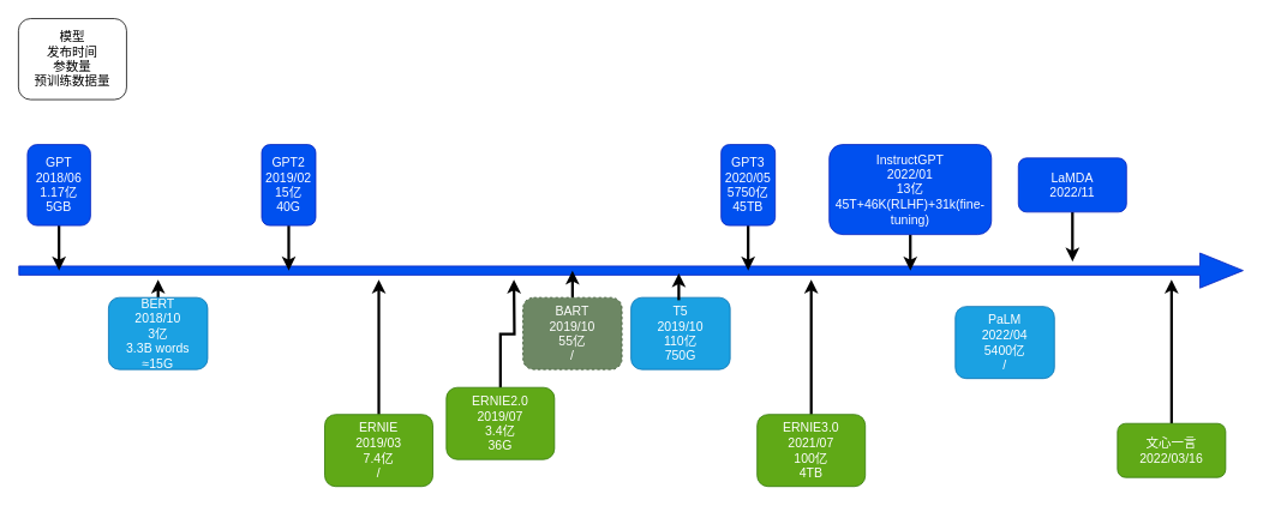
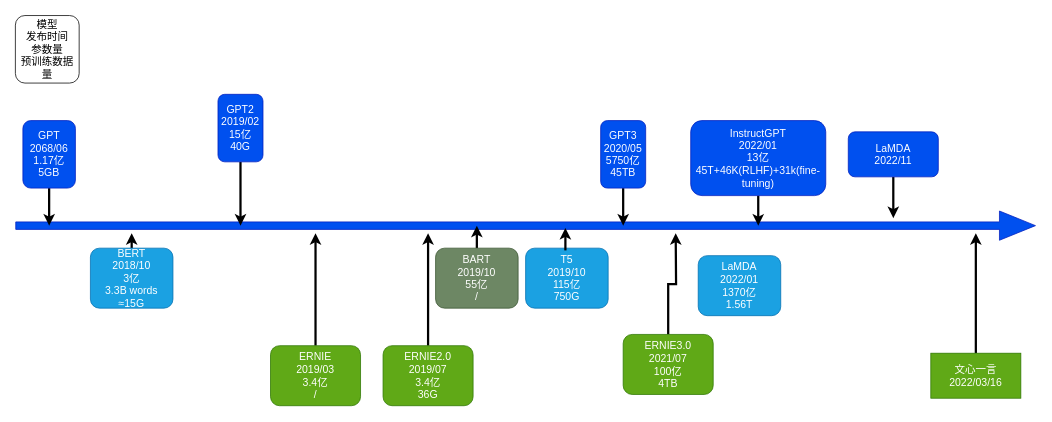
  <mxCell id="0" />
  <mxCell id="1" parent="0" />
  <mxCell id="2" value="" style="shape=flexArrow;endArrow=classic;html=1;rounded=0;fillColor=#0050ef;strokeColor=#001DBC;endWidth=28;endSize=15.67;movable=1;resizable=1;rotatable=1;deletable=1;editable=1;locked=0;connectable=1;fontSize=14;" edge="1" parent="1"><mxGeometry width="50" height="50" relative="1" as="geometry"><mxPoint x="20" y="300" as="sourcePoint" /><mxPoint x="1380" y="300" as="targetPoint" /></mxGeometry></mxCell>
  <mxCell id="3" style="edgeStyle=orthogonalEdgeStyle;rounded=0;orthogonalLoop=1;jettySize=auto;html=1;strokeWidth=3;fontSize=14;" edge="1" parent="1" source="4"><mxGeometry relative="1" as="geometry"><mxPoint x="65" y="300" as="targetPoint" /></mxGeometry></mxCell>
- <mxCell id="4" value="&lt;font style=&quot;font-size: 14px;&quot;&gt;GPT&lt;br style=&quot;font-size: 14px;&quot;&gt;2018/06&lt;br style=&quot;font-size: 14px;&quot;&gt;1.17亿&lt;br style=&quot;border-color: var(--border-color); font-size: 14px;&quot;&gt;5GB&lt;/font&gt;" style="rounded=1;whiteSpace=wrap;html=1;fontSize=14;fillColor=#0050ef;fontColor=#ffffff;strokeColor=#001DBC;" vertex="1" parent="1"><mxGeometry x="30" y="160" width="70" height="90" as="geometry" /></mxCell>
+ <mxCell id="4" value="&lt;font style=&quot;font-size: 14px;&quot;&gt;GPT&lt;br style=&quot;font-size: 14px;&quot;&gt;2068/06&lt;br style=&quot;font-size: 14px;&quot;&gt;1.17亿&lt;br style=&quot;border-color: var(--border-color); font-size: 14px;&quot;&gt;5GB&lt;/font&gt;" style="rounded=1;whiteSpace=wrap;html=1;fontSize=14;fillColor=#0050ef;fontColor=#ffffff;strokeColor=#001DBC;" vertex="1" parent="1"><mxGeometry x="30" y="160" width="70" height="90" as="geometry" /></mxCell>
  <mxCell id="5" style="edgeStyle=orthogonalEdgeStyle;rounded=0;orthogonalLoop=1;jettySize=auto;html=1;strokeWidth=3;fontSize=14;" edge="1" parent="1" source="6"><mxGeometry relative="1" as="geometry"><mxPoint x="320" y="300" as="targetPoint" /></mxGeometry></mxCell>
- <mxCell id="6" value="GPT2&lt;br style=&quot;font-size: 14px;&quot;&gt;2019/02&lt;br style=&quot;font-size: 14px;&quot;&gt;15亿&lt;br style=&quot;font-size: 14px;&quot;&gt;40G" style="rounded=1;whiteSpace=wrap;html=1;fontSize=14;fillColor=#0050ef;fontColor=#ffffff;strokeColor=#001DBC;" vertex="1" parent="1"><mxGeometry x="290" y="160" width="60" height="90" as="geometry" /></mxCell>
+ <mxCell id="6" value="GPT2&lt;br style=&quot;font-size: 14px;&quot;&gt;2019/02&lt;br style=&quot;font-size: 14px;&quot;&gt;15亿&lt;br style=&quot;font-size: 14px;&quot;&gt;40G" style="rounded=1;whiteSpace=wrap;html=1;fontSize=14;fillColor=#0050ef;fontColor=#ffffff;strokeColor=#001DBC;" vertex="1" parent="1"><mxGeometry x="290" y="125" width="60" height="90" as="geometry" /></mxCell>
  <mxCell id="7" style="edgeStyle=orthogonalEdgeStyle;rounded=0;orthogonalLoop=1;jettySize=auto;html=1;strokeWidth=3;fontSize=14;" edge="1" parent="1" source="8"><mxGeometry relative="1" as="geometry"><mxPoint x="635" y="300" as="targetPoint" /></mxGeometry></mxCell>
- <mxCell id="8" value="BART&lt;br style=&quot;font-size: 14px;&quot;&gt;2019/10&lt;br style=&quot;font-size: 14px;&quot;&gt;55亿&lt;br style=&quot;font-size: 14px;&quot;&gt;/" style="rounded=1;whiteSpace=wrap;html=1;fontSize=14;fillColor=#6d8764;fontColor=#ffffff;strokeColor=#3A5431;dashed=1;" vertex="1" parent="1"><mxGeometry x="580" y="330" width="110" height="80" as="geometry" /></mxCell>
+ <mxCell id="8" value="BART&lt;br style=&quot;font-size: 14px;&quot;&gt;2019/10&lt;br style=&quot;font-size: 14px;&quot;&gt;55亿&lt;br style=&quot;font-size: 14px;&quot;&gt;/" style="rounded=1;whiteSpace=wrap;html=1;fontSize=14;fillColor=#6d8764;fontColor=#ffffff;strokeColor=#3A5431;" vertex="1" parent="1"><mxGeometry x="580" y="330" width="110" height="80" as="geometry" /></mxCell>
  <mxCell id="9" style="edgeStyle=orthogonalEdgeStyle;rounded=0;orthogonalLoop=1;jettySize=auto;html=1;strokeWidth=3;fontSize=14;" edge="1" parent="1" source="10"><mxGeometry relative="1" as="geometry"><mxPoint x="1010" y="300" as="targetPoint" /></mxGeometry></mxCell>
  <mxCell id="10" value="InstructGPT&lt;br style=&quot;font-size: 14px;&quot;&gt;2022/01&lt;br style=&quot;font-size: 14px;&quot;&gt;13亿&lt;br style=&quot;font-size: 14px;&quot;&gt;45T+46K(RLHF)+31k(fine-tuning)" style="rounded=1;whiteSpace=wrap;html=1;fontSize=14;fillColor=#0050ef;fontColor=#ffffff;strokeColor=#001DBC;" vertex="1" parent="1"><mxGeometry x="920" y="160" width="180" height="100" as="geometry" /></mxCell>
  <mxCell id="11" style="edgeStyle=orthogonalEdgeStyle;rounded=0;orthogonalLoop=1;jettySize=auto;html=1;strokeWidth=3;fontSize=14;" edge="1" parent="1" source="12"><mxGeometry relative="1" as="geometry"><mxPoint x="830" y="300" as="targetPoint" /></mxGeometry></mxCell>
  <mxCell id="12" value="GPT3&lt;br style=&quot;font-size: 14px;&quot;&gt;2020/05&lt;br style=&quot;font-size: 14px;&quot;&gt;5750亿&lt;br style=&quot;font-size: 14px;&quot;&gt;45TB" style="rounded=1;whiteSpace=wrap;html=1;fontSize=14;fillColor=#0050ef;fontColor=#ffffff;strokeColor=#001DBC;" vertex="1" parent="1"><mxGeometry x="800" y="160" width="60" height="90" as="geometry" /></mxCell>
  <mxCell id="13" style="edgeStyle=orthogonalEdgeStyle;rounded=0;orthogonalLoop=1;jettySize=auto;html=1;strokeWidth=3;fontSize=14;" edge="1" parent="1" source="14"><mxGeometry relative="1" as="geometry"><mxPoint x="175" y="310" as="targetPoint" /></mxGeometry></mxCell>
  <mxCell id="14" value="BERT&lt;br style=&quot;font-size: 14px;&quot;&gt;2018/10&lt;br style=&quot;font-size: 14px;&quot;&gt;3亿&lt;br style=&quot;font-size: 14px;&quot;&gt;3.3B words ≈15G" style="rounded=1;whiteSpace=wrap;html=1;fontSize=14;fillColor=#1ba1e2;fontColor=#ffffff;strokeColor=#006EAF;" vertex="1" parent="1"><mxGeometry x="120" y="330" width="110" height="80" as="geometry" /></mxCell>
  <mxCell id="15" style="edgeStyle=orthogonalEdgeStyle;rounded=0;orthogonalLoop=1;jettySize=auto;html=1;exitX=0.5;exitY=1;exitDx=0;exitDy=0;strokeWidth=3;fontSize=14;" edge="1" parent="1" source="16"><mxGeometry relative="1" as="geometry"><mxPoint x="1190" y="290" as="targetPoint" /></mxGeometry></mxCell>
  <mxCell id="16" value="LaMDA&lt;br style=&quot;font-size: 14px;&quot;&gt;2022/11" style="rounded=1;whiteSpace=wrap;html=1;fontSize=14;fillColor=#0050ef;fontColor=#ffffff;strokeColor=#001DBC;" vertex="1" parent="1"><mxGeometry x="1130" y="175" width="120" height="60" as="geometry" /></mxCell>
  <mxCell id="17" style="edgeStyle=orthogonalEdgeStyle;rounded=0;orthogonalLoop=1;jettySize=auto;html=1;strokeWidth=3;fontSize=14;" edge="1" parent="1" source="18"><mxGeometry relative="1" as="geometry"><mxPoint x="420" y="310" as="targetPoint" /></mxGeometry></mxCell>
- <mxCell id="18" value="ERNIE&lt;br style=&quot;font-size: 14px;&quot;&gt;2019/03&lt;br&gt;7.4亿&lt;br&gt;/" style="rounded=1;whiteSpace=wrap;html=1;fontSize=14;fillColor=#60a917;fontColor=#ffffff;strokeColor=#2D7600;" vertex="1" parent="1"><mxGeometry x="360" y="460" width="120" height="80" as="geometry" /></mxCell>
+ <mxCell id="18" value="ERNIE&lt;br style=&quot;font-size: 14px;&quot;&gt;2019/03&lt;br&gt;3.4亿&lt;br&gt;/" style="rounded=1;whiteSpace=wrap;html=1;fontSize=14;fillColor=#60a917;fontColor=#ffffff;strokeColor=#2D7600;" vertex="1" parent="1"><mxGeometry x="360" y="460" width="120" height="80" as="geometry" /></mxCell>
  <mxCell id="19" style="edgeStyle=orthogonalEdgeStyle;rounded=0;orthogonalLoop=1;jettySize=auto;html=1;strokeWidth=3;fontSize=14;" edge="1" parent="1" source="20"><mxGeometry relative="1" as="geometry"><mxPoint x="900" y="310" as="targetPoint" /></mxGeometry></mxCell>
- <mxCell id="20" value="ERNIE3.0&lt;br style=&quot;font-size: 14px;&quot;&gt;2021/07&lt;br&gt;100亿&lt;br style=&quot;font-size: 14px;&quot;&gt;4TB" style="rounded=1;whiteSpace=wrap;html=1;fontSize=14;fillColor=#60a917;fontColor=#ffffff;strokeColor=#2D7600;" vertex="1" parent="1"><mxGeometry x="840" y="460" width="120" height="80" as="geometry" /></mxCell>
+ <mxCell id="20" value="ERNIE3.0&lt;br style=&quot;font-size: 14px;&quot;&gt;2021/07&lt;br&gt;100亿&lt;br style=&quot;font-size: 14px;&quot;&gt;4TB" style="rounded=1;whiteSpace=wrap;html=1;fontSize=14;fillColor=#60a917;fontColor=#ffffff;strokeColor=#2D7600;" vertex="1" parent="1"><mxGeometry x="830" y="445" width="120" height="80" as="geometry" /></mxCell>
  <mxCell id="21" style="edgeStyle=orthogonalEdgeStyle;rounded=0;orthogonalLoop=1;jettySize=auto;html=1;strokeWidth=3;fontSize=14;" edge="1" parent="1" source="22"><mxGeometry relative="1" as="geometry"><mxPoint x="1300" y="310" as="targetPoint" /></mxGeometry></mxCell>
- <mxCell id="22" value="文心一言&lt;br style=&quot;font-size: 14px;&quot;&gt;2022/03/16" style="rounded=1;whiteSpace=wrap;html=1;fontSize=14;fillColor=#60a917;fontColor=#ffffff;strokeColor=#2D7600;" vertex="1" parent="1"><mxGeometry x="1240" y="470" width="120" height="60" as="geometry" /></mxCell>
- <mxCell id="23" value="&lt;font style=&quot;font-size: 14px;&quot;&gt;模型&lt;br&gt;发布时间&lt;br&gt;参数量&lt;br style=&quot;border-color: var(--border-color);&quot;&gt;预训练数据量&lt;br&gt;&lt;/font&gt;" style="rounded=1;whiteSpace=wrap;html=1;" vertex="1" parent="1"><mxGeometry x="20" y="20" width="120" height="90" as="geometry" /></mxCell>
- <mxCell id="24" value="T5&lt;br style=&quot;font-size: 14px;&quot;&gt;2019/10&lt;br style=&quot;font-size: 14px;&quot;&gt;110亿&lt;br style=&quot;font-size: 14px;&quot;&gt;750G" style="rounded=1;whiteSpace=wrap;html=1;fontSize=14;fillColor=#1ba1e2;fontColor=#ffffff;strokeColor=#006EAF;" vertex="1" parent="1"><mxGeometry x="700" y="330" width="110" height="80" as="geometry" /></mxCell>
+ <mxCell id="22" value="文心一言&lt;br style=&quot;font-size: 14px;&quot;&gt;2022/03/16" style="whiteSpace=wrap;html=1;fontSize=14;fillColor=#60a917;fontColor=#ffffff;strokeColor=#2D7600;rounded=0;" vertex="1" parent="1"><mxGeometry x="1240" y="470" width="120" height="60" as="geometry" /></mxCell>
+ <mxCell id="23" value="&lt;font style=&quot;font-size: 14px;&quot;&gt;模型&lt;br&gt;发布时间&lt;br&gt;参数量&lt;br style=&quot;border-color: var(--border-color);&quot;&gt;预训练数据量&lt;br&gt;&lt;/font&gt;" style="rounded=1;whiteSpace=wrap;html=1;" vertex="1" parent="1"><mxGeometry x="20" y="20" width="85" height="90" as="geometry" /></mxCell>
+ <mxCell id="24" value="T5&lt;br style=&quot;font-size: 14px;&quot;&gt;2019/10&lt;br style=&quot;font-size: 14px;&quot;&gt;115亿&lt;br style=&quot;font-size: 14px;&quot;&gt;750G" style="rounded=1;whiteSpace=wrap;html=1;fontSize=14;fillColor=#1ba1e2;fontColor=#ffffff;strokeColor=#006EAF;" vertex="1" parent="1"><mxGeometry x="700" y="330" width="110" height="80" as="geometry" /></mxCell>
  <mxCell id="25" style="edgeStyle=orthogonalEdgeStyle;rounded=0;orthogonalLoop=1;jettySize=auto;html=1;strokeWidth=3;fontSize=14;" edge="1" parent="1" source="26"><mxGeometry relative="1" as="geometry"><mxPoint x="570" y="310" as="targetPoint" /></mxGeometry></mxCell>
- <mxCell id="26" value="ERNIE2.0&lt;br style=&quot;font-size: 14px;&quot;&gt;2019/07&lt;br&gt;3.4亿&lt;br&gt;36G" style="rounded=1;whiteSpace=wrap;html=1;fontSize=14;fillColor=#60a917;fontColor=#ffffff;strokeColor=#2D7600;" vertex="1" parent="1"><mxGeometry x="495" y="430" width="120" height="80" as="geometry" /></mxCell>
+ <mxCell id="26" value="ERNIE2.0&lt;br style=&quot;font-size: 14px;&quot;&gt;2019/07&lt;br&gt;3.4亿&lt;br&gt;36G" style="rounded=1;whiteSpace=wrap;html=1;fontSize=14;fillColor=#60a917;fontColor=#ffffff;strokeColor=#2D7600;" vertex="1" parent="1"><mxGeometry x="510" y="460" width="120" height="80" as="geometry" /></mxCell>
  <mxCell id="27" style="edgeStyle=orthogonalEdgeStyle;rounded=0;orthogonalLoop=1;jettySize=auto;html=1;strokeWidth=3;fontSize=14;" edge="1" parent="1"><mxGeometry relative="1" as="geometry"><mxPoint x="753" y="303" as="targetPoint" /><mxPoint x="753" y="333" as="sourcePoint" /></mxGeometry></mxCell>
- <mxCell id="28" value="PaLM&lt;br style=&quot;font-size: 14px;&quot;&gt;2022/04&lt;br style=&quot;font-size: 14px;&quot;&gt;5400亿&lt;br style=&quot;font-size: 14px;&quot;&gt;/" style="rounded=1;whiteSpace=wrap;html=1;fontSize=14;fillColor=#1ba1e2;fontColor=#ffffff;strokeColor=#006EAF;" vertex="1" parent="1"><mxGeometry x="1060" y="340" width="110" height="80" as="geometry" /></mxCell>
+ <mxCell id="29" value="LaMDA&lt;br style=&quot;font-size: 14px;&quot;&gt;2022/01&lt;br style=&quot;font-size: 14px;&quot;&gt;1370亿&lt;br style=&quot;font-size: 14px;&quot;&gt;1.56T" style="rounded=1;whiteSpace=wrap;html=1;fontSize=14;fillColor=#1ba1e2;fontColor=#ffffff;strokeColor=#006EAF;" vertex="1" parent="1"><mxGeometry x="930" y="340" width="110" height="80" as="geometry" /></mxCell>
